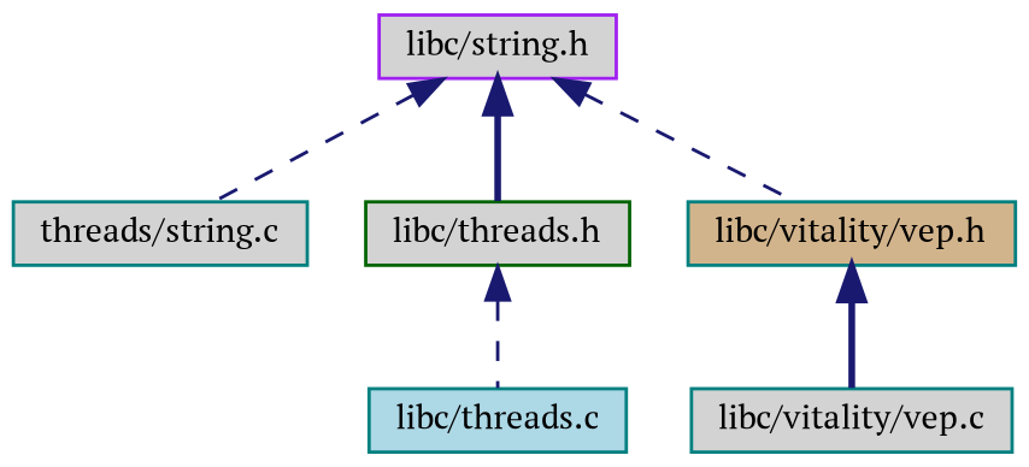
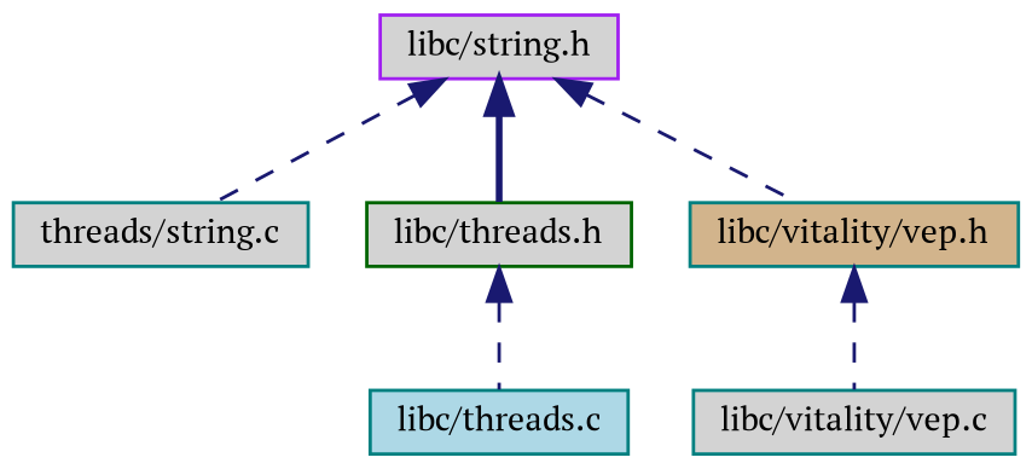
  digraph {
    fontname="PT Serif"
    node [color=teal fillcolor=lightgrey fontname="PT Serif" fontsize=10 shape=record style=filled]
    edge [color=midnightblue dir=back fontname="PT Serif" fontsize=10 labelfontname=Helvetica labelfontsize=10 style=dashed]
    n1 [color=purple fontcolor=black height=0.2 label="libc/string.h" width=0.4]
    n2 [height=0.2 label="threads/string.c" width=0.4]
    n3 [color=darkgreen height=0.2 label="libc/threads.h" width=0.4]
    n4 [fillcolor=tan height=0.2 label="libc/vitality/vep.h" width=0.4]
    n5 [fillcolor=lightblue height=0.2 label="libc/threads.c" width=0.4]
    n6 [height=0.2 label="libc/vitality/vep.c" width=0.4]
    n1 -> n2
    n1 -> n3 [style=bold]
    n1 -> n4
    n3 -> n5
-   n4 -> n6 [style=bold]
+   n4 -> n6
  }
